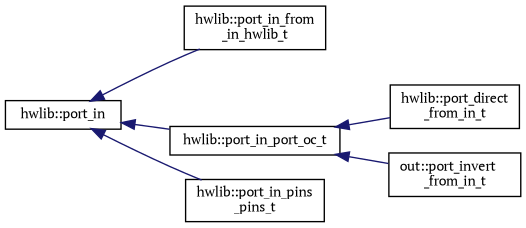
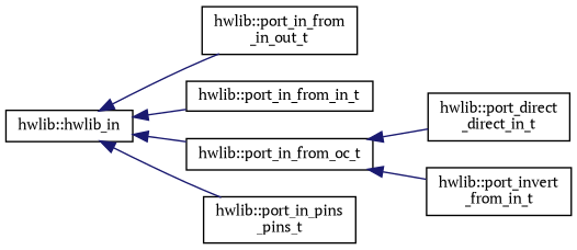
  digraph {
    fontname="PT Serif"
    rankdir=LR
    node [color=black fillcolor=white fontname="PT Serif" fontsize=10 shape=record style=filled]
    edge [color=midnightblue dir=back fontname="PT Serif" fontsize=10 labelfontname=Helvetica labelfontsize=10 style=solid]
-   n1 [height=0.2 label="hwlib::port_in" width=0.4]
-   n2 [height=0.2 label="hwlib::port_in_from\l_in_hwlib_t" width=0.4]
-   n4 [height=0.2 label="hwlib::port_in_port_oc_t" width=0.4]
+   n1 [height=0.2 label="hwlib::hwlib_in" width=0.4]
+   n2 [height=0.2 label="hwlib::port_in_from\l_in_out_t" width=0.4]
+   n3 [height=0.2 label="hwlib::port_in_from_in_t" width=0.4]
+   n4 [height=0.2 label="hwlib::port_in_from_oc_t" width=0.4]
    n5 [height=0.2 label="hwlib::port_in_pins\l_pins_t" width=0.4]
-   n6 [height=0.2 label="hwlib::port_direct\l_from_in_t" width=0.4]
-   n7 [height=0.2 label="out::port_invert\l_from_in_t" width=0.4]
+   n6 [height=0.2 label="hwlib::port_direct\l_direct_in_t" width=0.4]
+   n7 [height=0.2 label="hwlib::port_invert\l_from_in_t" width=0.4]
    n1 -> n2
+   n1 -> n3
    n1 -> n4
    n1 -> n5
    n4 -> n6
    n4 -> n7
  }
